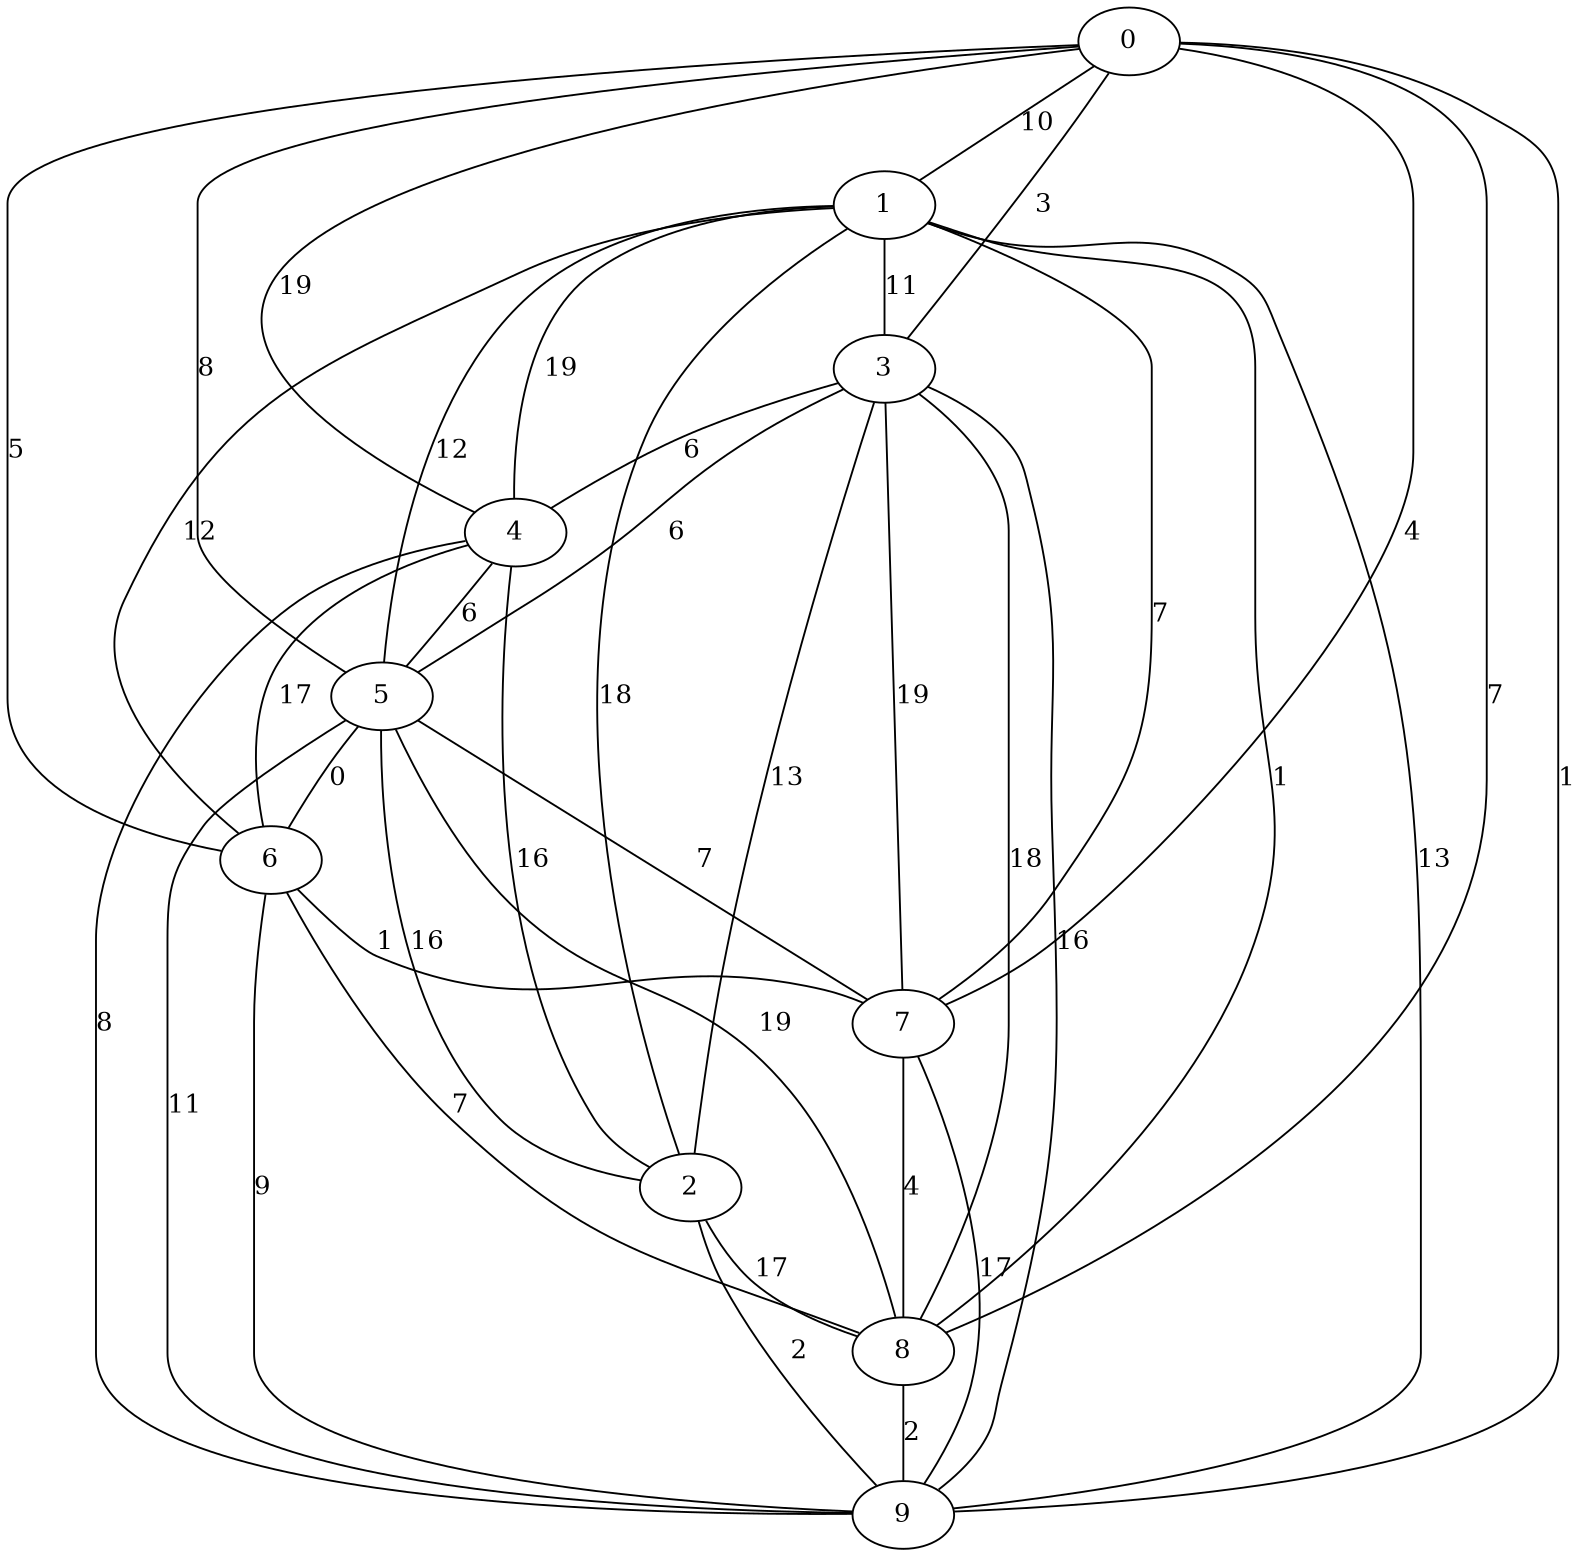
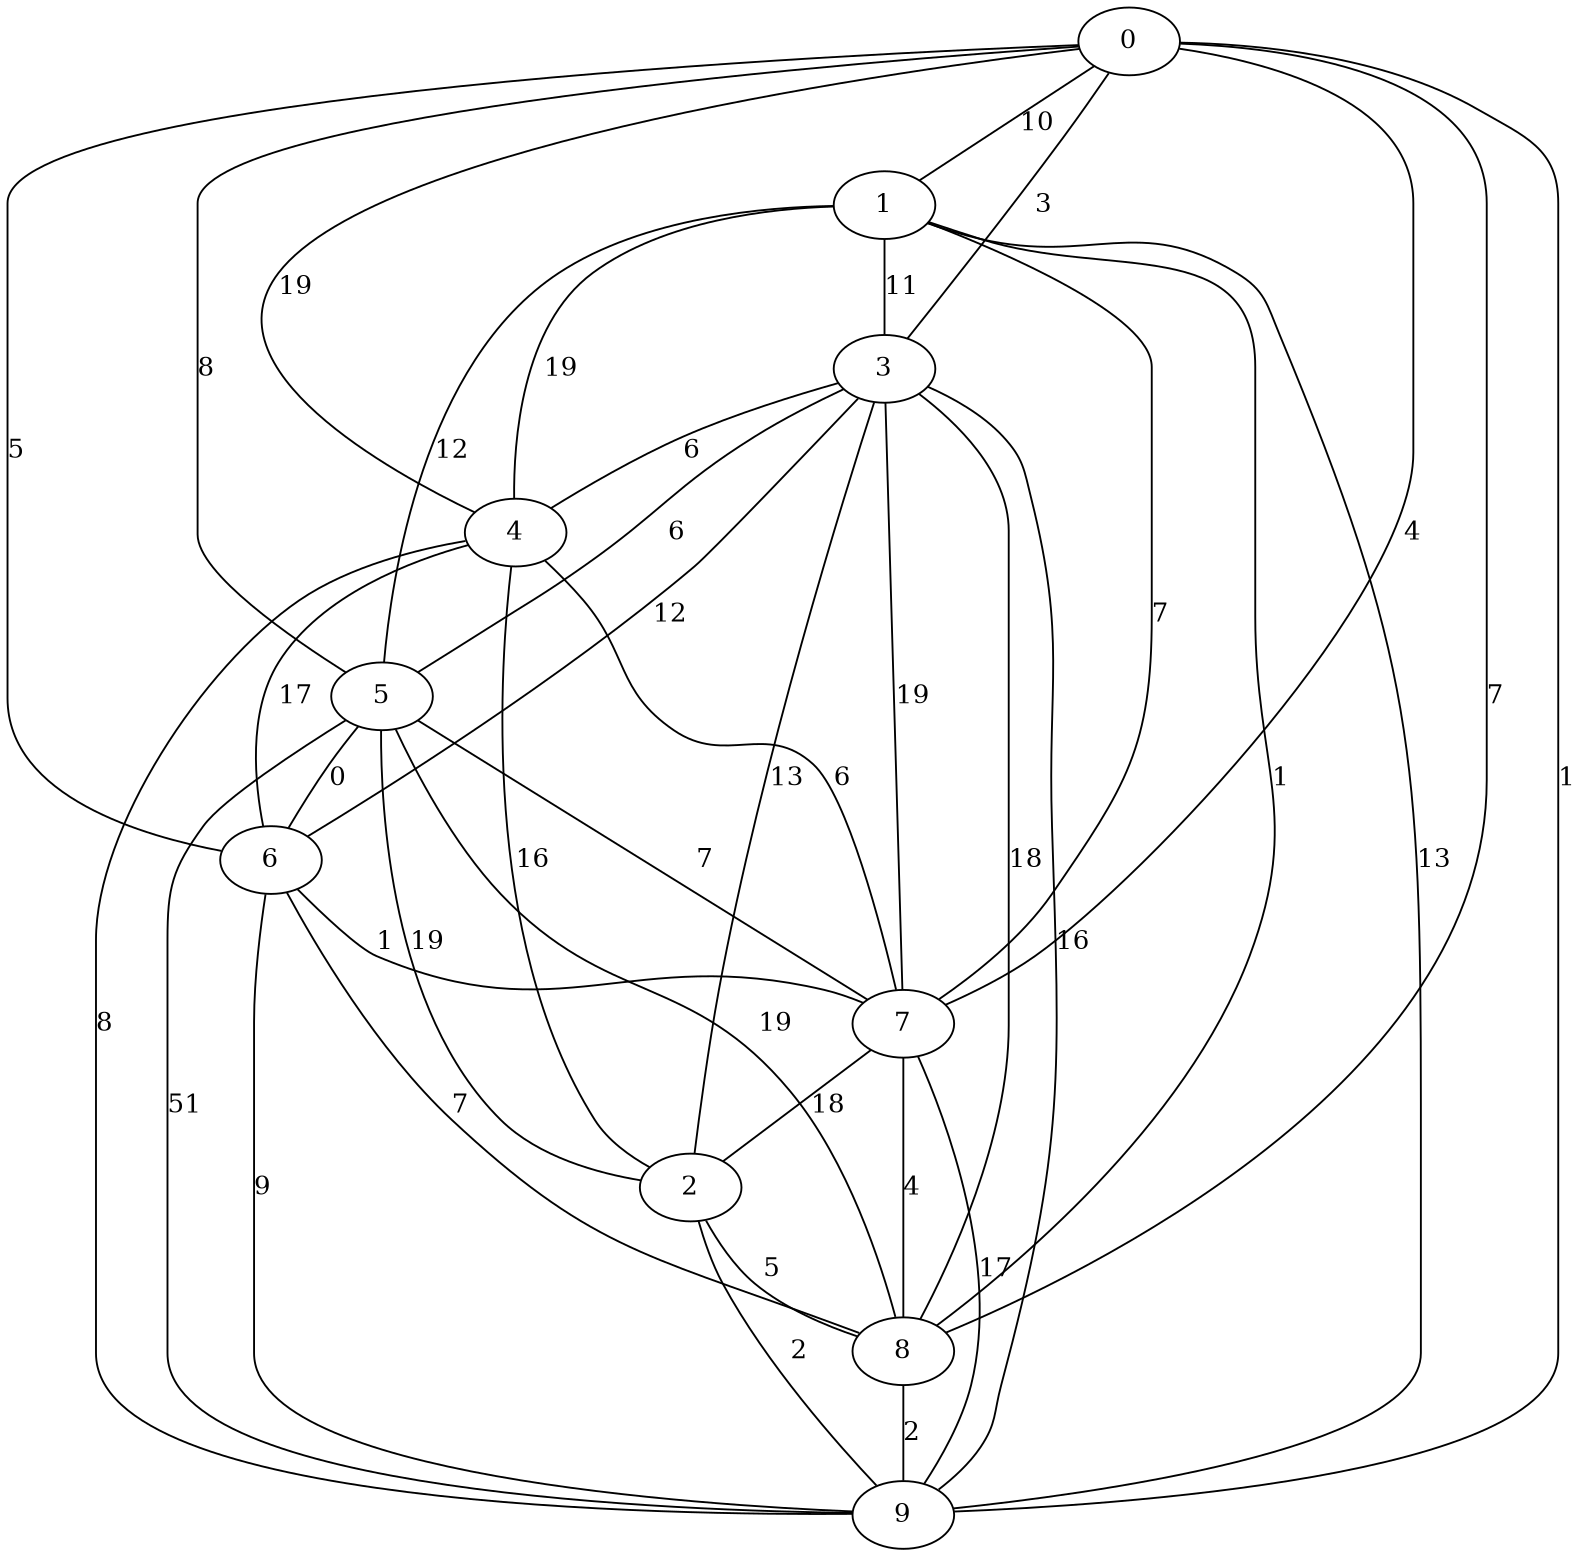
  strict graph {
    0
    1
    3
    4
    5
    6
    7
    8
    9
    2
    0 -- 1 [label=10]
    0 -- 3 [label=3]
    0 -- 4 [label=19]
    0 -- 5 [label=8]
    0 -- 6 [label=5]
    0 -- 7 [label=4]
    0 -- 8 [label=7]
    0 -- 9 [label=1]
    1 -- 3 [label=11]
    1 -- 4 [label=19]
    1 -- 5 [label=12]
-   1 -- 6 [label=12]
+   3 -- 6 [label=12]
    1 -- 7 [label=7]
    1 -- 8 [label=1]
    1 -- 9 [label=13]
-   1 -- 2 [label=18]
+   7 -- 2 [label=18]
    3 -- 4 [label=6]
    3 -- 5 [label=6]
    3 -- 7 [label=19]
    3 -- 8 [label=18]
    3 -- 9 [label=16]
-   4 -- 5 [label=6]
+   4 -- 7 [label=6]
    4 -- 6 [label=17]
    4 -- 9 [label=8]
    5 -- 6 [label=0]
    5 -- 7 [label=7]
    5 -- 8 [label=19]
-   5 -- 9 [label=11]
+   5 -- 9 [label=51]
    6 -- 7 [label=1]
    6 -- 8 [label=7]
    6 -- 9 [label=9]
    7 -- 8 [label=4]
    7 -- 9 [label=17]
    8 -- 9 [label=2]
    2 -- 3 [label=13]
    2 -- 4 [label=16]
-   2 -- 5 [label=16]
-   2 -- 8 [label=17]
+   2 -- 5 [label=19]
+   2 -- 8 [label=5]
    2 -- 9 [label=2]
  }
